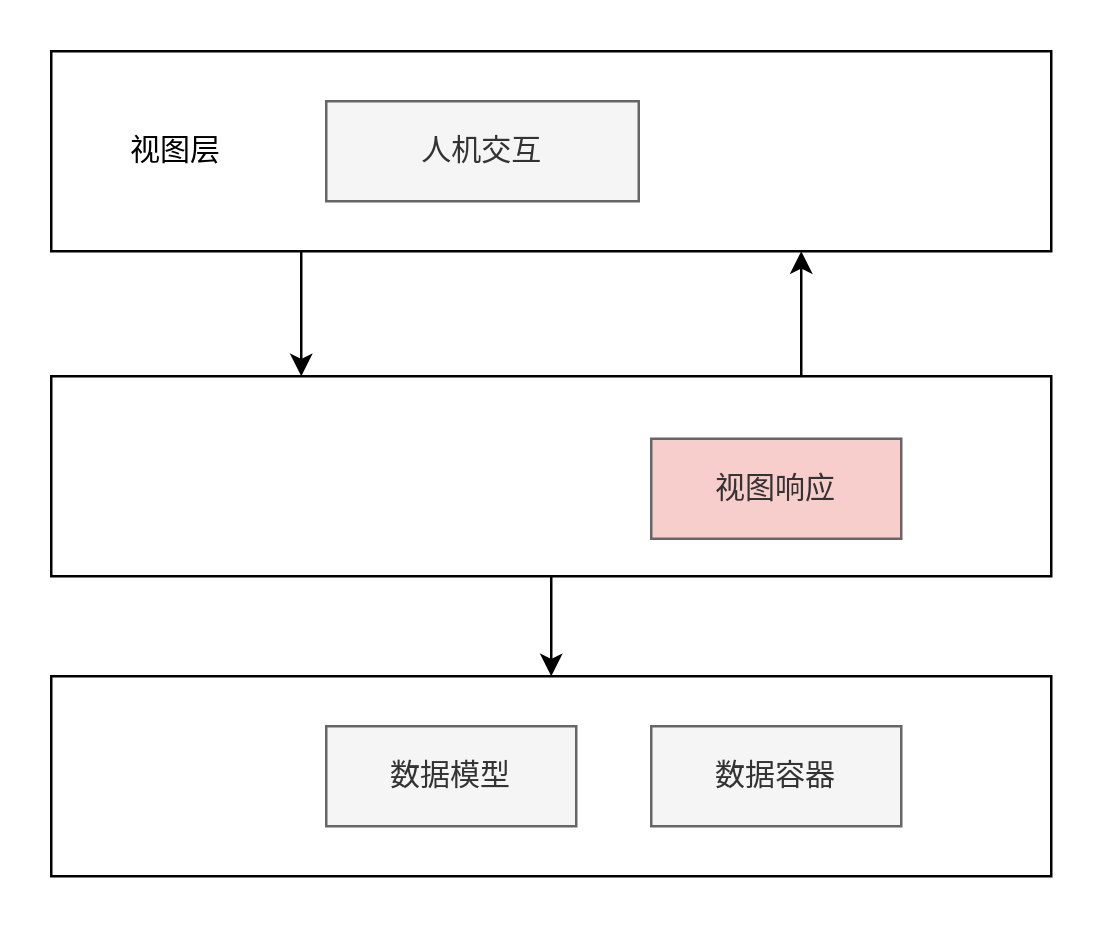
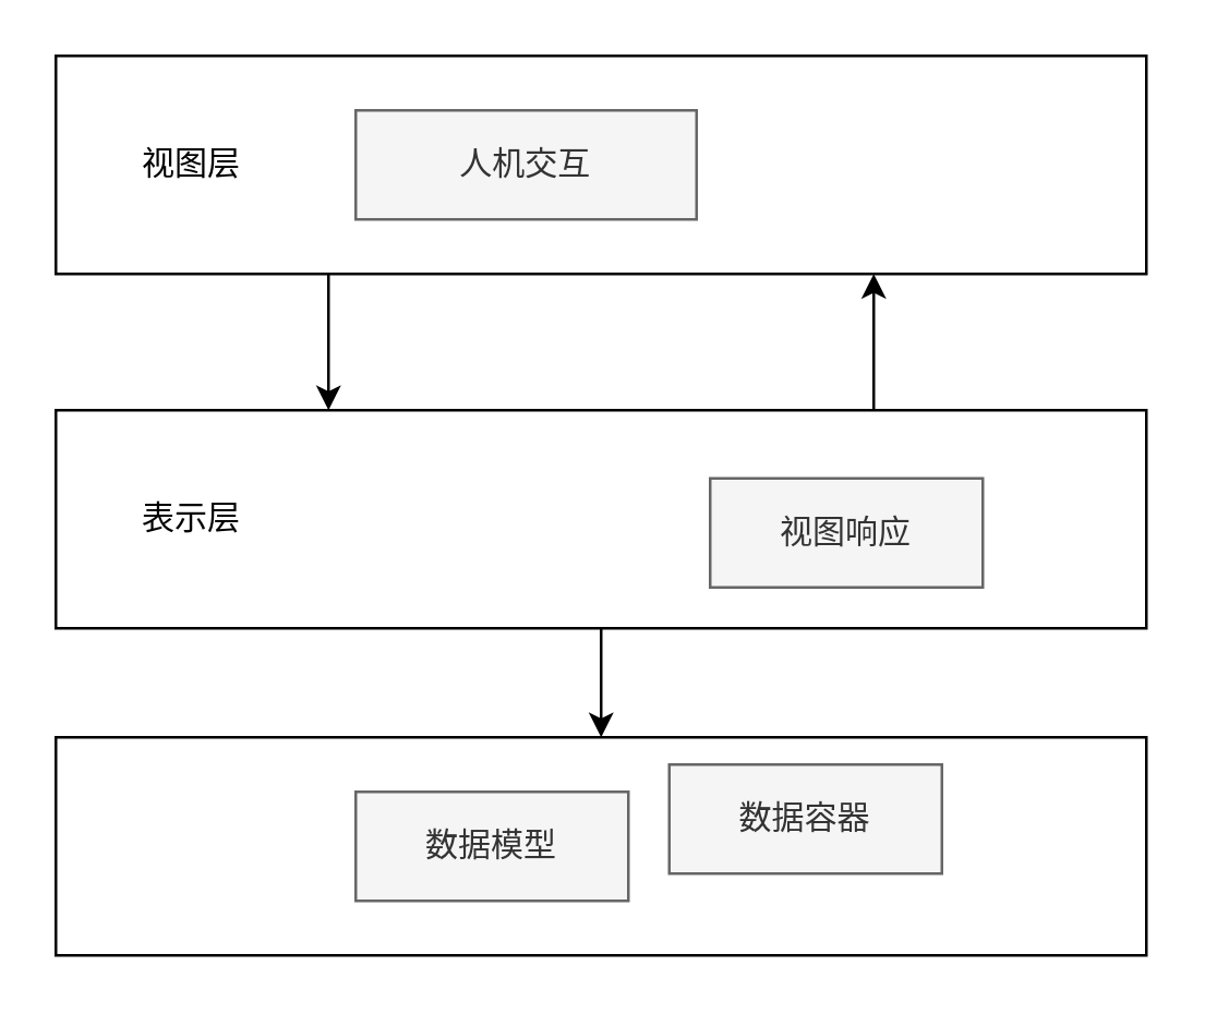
  <mxCell id="0" />
  <mxCell id="1" parent="0" />
  <mxCell id="2" value="" style="whiteSpace=wrap;html=1;align=center;" vertex="1" parent="1"><mxGeometry x="20" y="270" width="400" height="80" as="geometry" /></mxCell>
  <mxCell id="3" value="数据模型" style="whiteSpace=wrap;html=1;align=center;fillColor=#f5f5f5;fontColor=#333333;strokeColor=#666666;" vertex="1" parent="1"><mxGeometry x="130" y="290" width="100" height="40" as="geometry" /></mxCell>
- <mxCell id="4" value="数据容器" style="whiteSpace=wrap;html=1;align=center;fillColor=#f5f5f5;fontColor=#333333;strokeColor=#666666;" vertex="1" parent="1"><mxGeometry x="260" y="290" width="100" height="40" as="geometry" /></mxCell>
+ <mxCell id="4" value="数据容器" style="whiteSpace=wrap;html=1;align=center;fillColor=#f5f5f5;fontColor=#333333;strokeColor=#666666;" vertex="1" parent="1"><mxGeometry x="245" y="280" width="100" height="40" as="geometry" /></mxCell>
  <mxCell id="5" style="edgeStyle=orthogonalEdgeStyle;rounded=0;orthogonalLoop=1;jettySize=auto;html=1;exitX=0.5;exitY=1;exitDx=0;exitDy=0;entryX=0.5;entryY=0;entryDx=0;entryDy=0;" edge="1" parent="1" source="7" target="2"><mxGeometry relative="1" as="geometry" /></mxCell>
  <mxCell id="6" style="edgeStyle=orthogonalEdgeStyle;rounded=0;orthogonalLoop=1;jettySize=auto;html=1;exitX=0.75;exitY=0;exitDx=0;exitDy=0;entryX=0.75;entryY=1;entryDx=0;entryDy=0;" edge="1" parent="1" source="7" target="10"><mxGeometry relative="1" as="geometry" /></mxCell>
  <mxCell id="7" value="" style="whiteSpace=wrap;html=1;align=center;" vertex="1" parent="1"><mxGeometry x="20" y="150" width="400" height="80" as="geometry" /></mxCell>
+ <mxCell id="8" value="表示层" style="text;html=1;strokeColor=none;fillColor=none;align=center;verticalAlign=middle;whiteSpace=wrap;rounded=0;" vertex="1" parent="1"><mxGeometry x="40" y="175" width="60" height="30" as="geometry" /></mxCell>
  <mxCell id="9" style="edgeStyle=orthogonalEdgeStyle;rounded=0;orthogonalLoop=1;jettySize=auto;html=1;exitX=0.25;exitY=1;exitDx=0;exitDy=0;entryX=0.25;entryY=0;entryDx=0;entryDy=0;" edge="1" parent="1" source="10" target="7"><mxGeometry relative="1" as="geometry" /></mxCell>
  <mxCell id="10" value="" style="whiteSpace=wrap;html=1;align=center;" vertex="1" parent="1"><mxGeometry x="20" y="20" width="400" height="80" as="geometry" /></mxCell>
  <mxCell id="11" value="视图层" style="text;html=1;strokeColor=none;fillColor=none;align=center;verticalAlign=middle;whiteSpace=wrap;rounded=0;" vertex="1" parent="1"><mxGeometry x="40" y="45" width="60" height="30" as="geometry" /></mxCell>
  <mxCell id="12" value="人机交互" style="whiteSpace=wrap;html=1;align=center;fillColor=#f5f5f5;fontColor=#333333;strokeColor=#666666;" vertex="1" parent="1"><mxGeometry x="130" y="40" width="125" height="40" as="geometry" /></mxCell>
- <mxCell id="13" value="视图响应" style="whiteSpace=wrap;html=1;align=center;fillColor=#f8cecc;fontColor=#333333;strokeColor=#666666;" vertex="1" parent="1"><mxGeometry x="260" y="175" width="100" height="40" as="geometry" /></mxCell>
+ <mxCell id="13" value="视图响应" style="whiteSpace=wrap;html=1;align=center;fillColor=#f5f5f5;fontColor=#333333;strokeColor=#666666;" vertex="1" parent="1"><mxGeometry x="260" y="175" width="100" height="40" as="geometry" /></mxCell>
